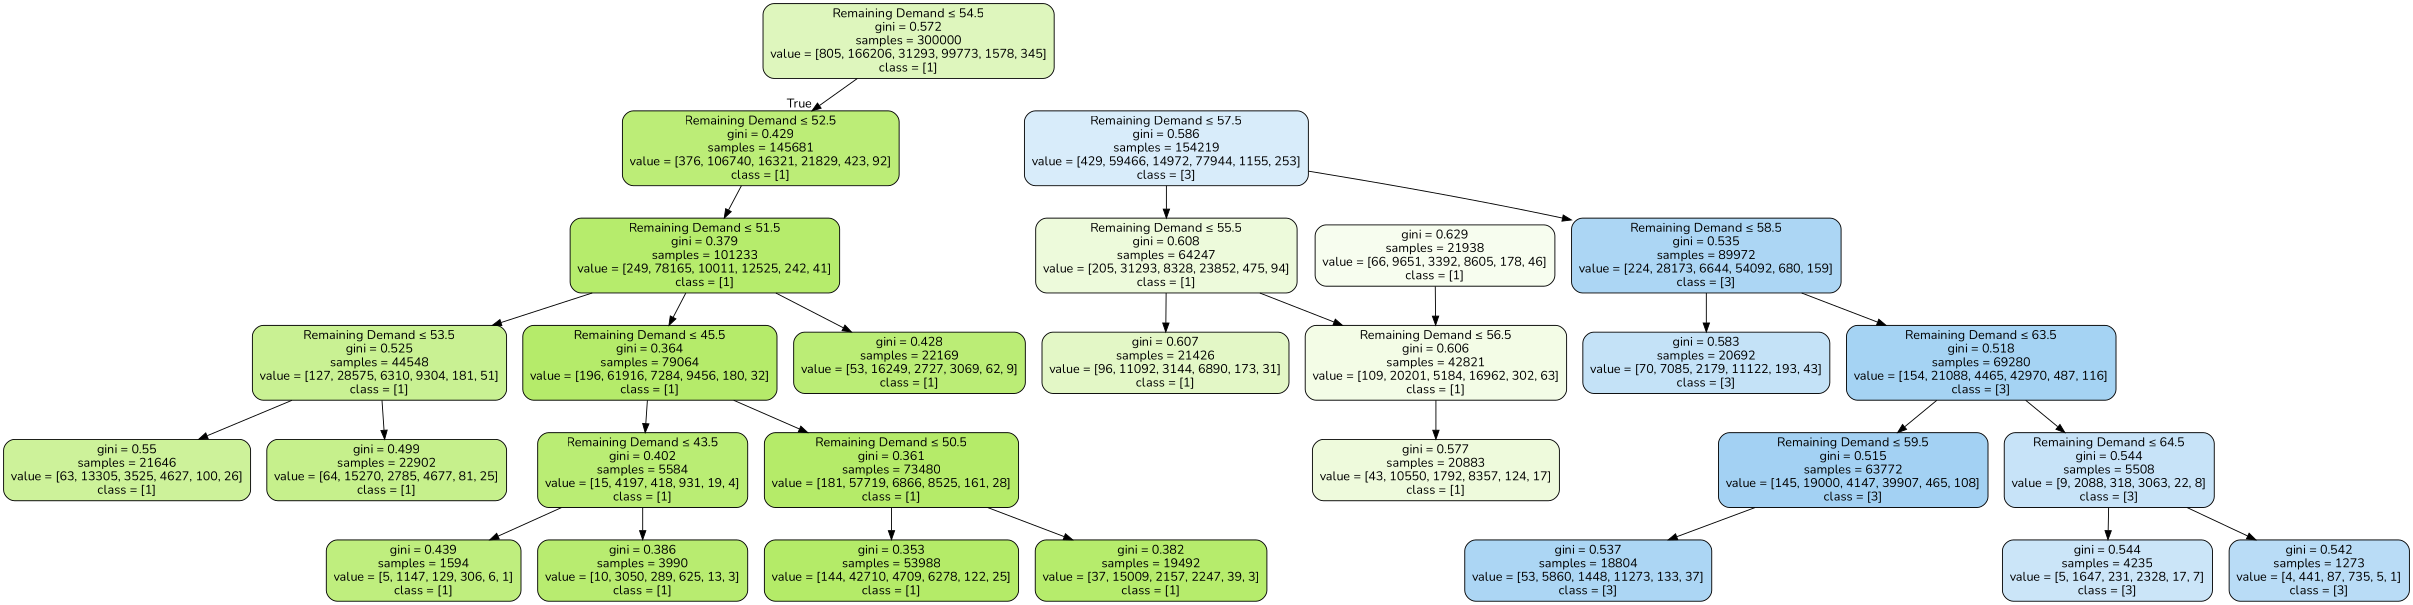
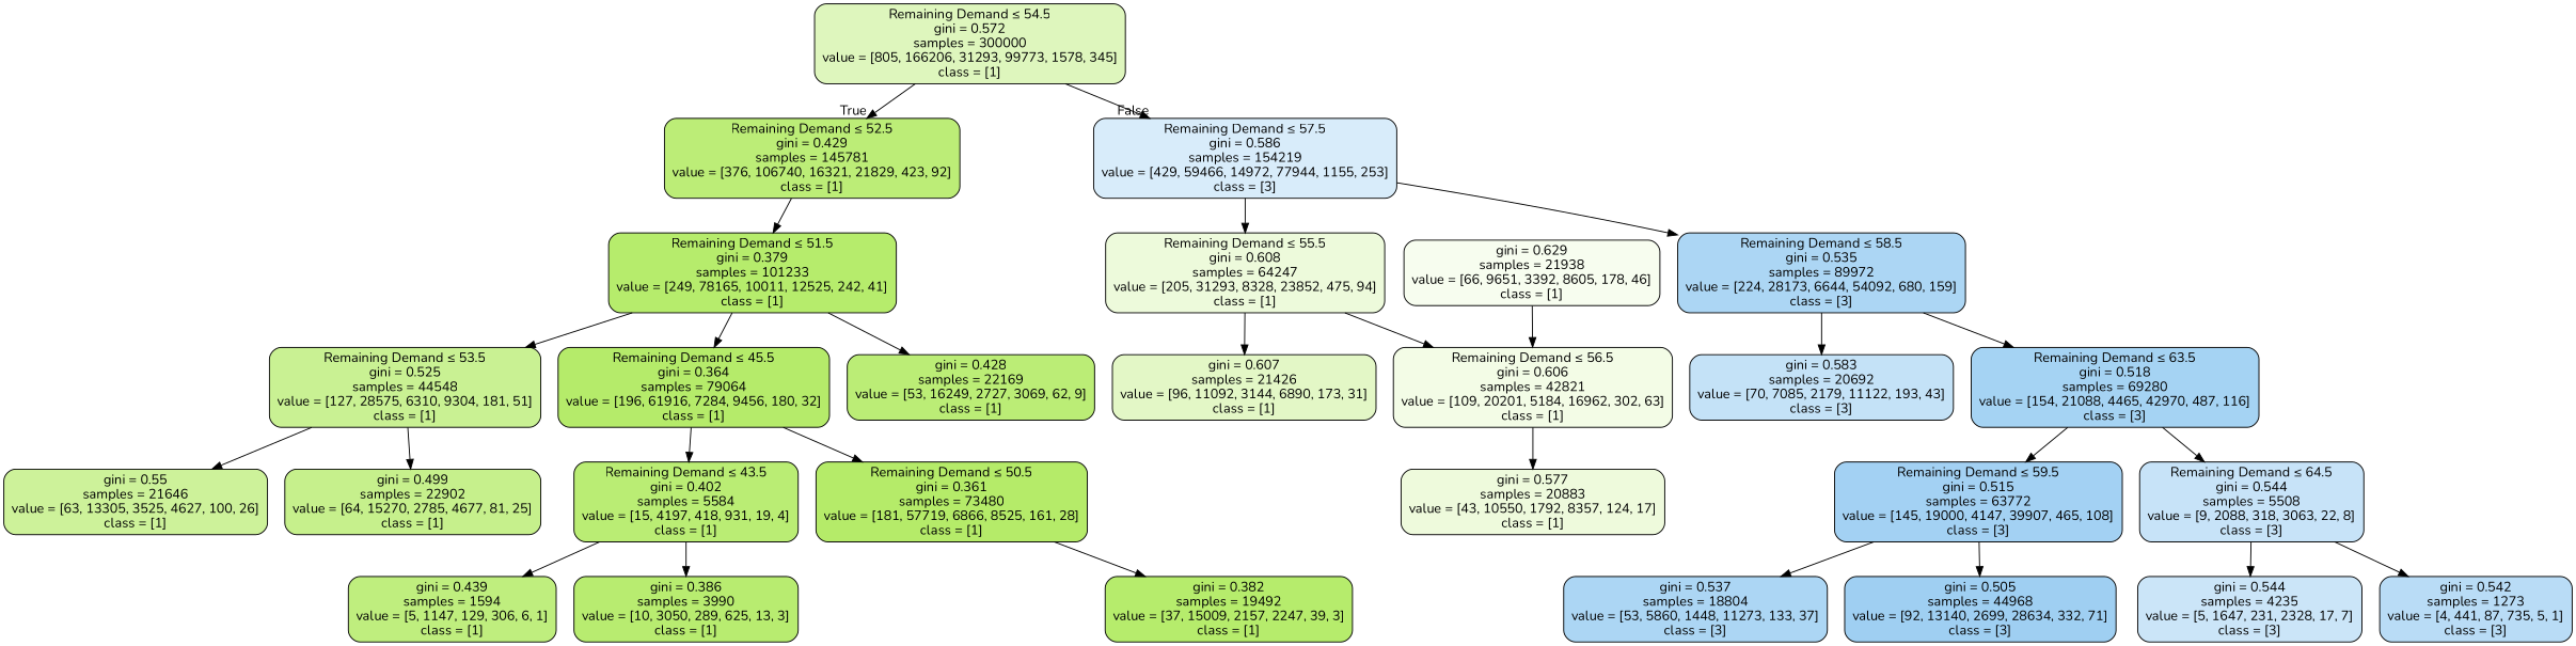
  digraph {
    fontname=Nunito
    node [color=black fillcolor="#b6ec6c" fontname=Nunito shape=box style="filled, rounded"]
    edge [fontname=Nunito]
    n1 [fillcolor="#def6bd" label=<Remaining Demand &le; 54.5<br/>gini = 0.572<br/>samples = 300000<br/>value = [805, 166206, 31293, 99773, 1578, 345]<br/>class = [1]>]
-   n2 [fillcolor="#bced77" label=<Remaining Demand &le; 52.5<br/>gini = 0.429<br/>samples = 145681<br/>value = [376, 106740, 16321, 21829, 423, 92]<br/>class = [1]>]
+   n2 [fillcolor="#bced77" label=<Remaining Demand &le; 52.5<br/>gini = 0.429<br/>samples = 145781<br/>value = [376, 106740, 16321, 21829, 423, 92]<br/>class = [1]>]
    n3 [fillcolor="#d8ecfa" label=<Remaining Demand &le; 57.5<br/>gini = 0.586<br/>samples = 154219<br/>value = [429, 59466, 14972, 77944, 1155, 253]<br/>class = [3]>]
    n4 [label=<Remaining Demand &le; 51.5<br/>gini = 0.379<br/>samples = 101233<br/>value = [249, 78165, 10011, 12525, 242, 41]<br/>class = [1]>]
    n5 [fillcolor="#edfadb" label=<Remaining Demand &le; 55.5<br/>gini = 0.608<br/>samples = 64247<br/>value = [205, 31293, 8328, 23852, 475, 94]<br/>class = [1]>]
    n6 [fillcolor="#acd6f4" label=<Remaining Demand &le; 58.5<br/>gini = 0.535<br/>samples = 89972<br/>value = [224, 28173, 6644, 54092, 680, 159]<br/>class = [3]>]
    n7 [fillcolor="#c9f193" label=<Remaining Demand &le; 53.5<br/>gini = 0.525<br/>samples = 44548<br/>value = [127, 28575, 6310, 9304, 181, 51]<br/>class = [1]>]
    n8 [fillcolor="#b5eb6a" label=<Remaining Demand &le; 45.5<br/>gini = 0.364<br/>samples = 79064<br/>value = [196, 61916, 7284, 9456, 180, 32]<br/>class = [1]>]
    n9 [fillcolor="#bbed76" label=<gini = 0.428<br/>samples = 22169<br/>value = [53, 16249, 2727, 3069, 62, 9]<br/>class = [1]>]
    n10 [fillcolor="#cdf29a" label=<gini = 0.55<br/>samples = 21646<br/>value = [63, 13305, 3525, 4627, 100, 26]<br/>class = [1]>]
    n11 [fillcolor="#c6f08c" label=<gini = 0.499<br/>samples = 22902<br/>value = [64, 15270, 2785, 4677, 81, 25]<br/>class = [1]>]
    n12 [fillcolor="#baed74" label=<Remaining Demand &le; 43.5<br/>gini = 0.402<br/>samples = 5584<br/>value = [15, 4197, 418, 931, 19, 4]<br/>class = [1]>]
    n13 [fillcolor="#b5eb69" label=<Remaining Demand &le; 50.5<br/>gini = 0.361<br/>samples = 73480<br/>value = [181, 57719, 6866, 8525, 161, 28]<br/>class = [1]>]
    n14 [fillcolor="#bfee7e" label=<gini = 0.439<br/>samples = 1594<br/>value = [5, 1147, 129, 306, 6, 1]<br/>class = [1]>]
    n15 [fillcolor="#b8ec70" label=<gini = 0.386<br/>samples = 3990<br/>value = [10, 3050, 289, 625, 13, 3]<br/>class = [1]>]
-   n16 [fillcolor="#b4eb68" label=<gini = 0.353<br/>samples = 53988<br/>value = [144, 42710, 4709, 6278, 122, 25]<br/>class = [1]>]
    n17 [label=<gini = 0.382<br/>samples = 19492<br/>value = [37, 15009, 2157, 2247, 39, 3]<br/>class = [1]>]
    n18 [fillcolor="#e3f7c6" label=<gini = 0.607<br/>samples = 21426<br/>value = [96, 11092, 3144, 6890, 173, 31]<br/>class = [1]>]
    n19 [fillcolor="#f3fce6" label=<Remaining Demand &le; 56.5<br/>gini = 0.606<br/>samples = 42821<br/>value = [109, 20201, 5184, 16962, 302, 63]<br/>class = [1]>]
    n20 [fillcolor="#c4e2f7" label=<gini = 0.583<br/>samples = 20692<br/>value = [70, 7085, 2179, 11122, 193, 43]<br/>class = [3]>]
    n21 [fillcolor="#a5d3f3" label=<Remaining Demand &le; 63.5<br/>gini = 0.518<br/>samples = 69280<br/>value = [154, 21088, 4465, 42970, 487, 116]<br/>class = [3]>]
    n22 [fillcolor="#eefadc" label=<gini = 0.577<br/>samples = 20883<br/>value = [43, 10550, 1792, 8357, 124, 17]<br/>class = [1]>]
    n23 [fillcolor="#f7fdef" label=<gini = 0.629<br/>samples = 21938<br/>value = [66, 9651, 3392, 8605, 178, 46]<br/>class = [1]>]
    n24 [fillcolor="#a3d1f3" label=<Remaining Demand &le; 59.5<br/>gini = 0.515<br/>samples = 63772<br/>value = [145, 19000, 4147, 39907, 465, 108]<br/>class = [3]>]
    n25 [fillcolor="#c7e3f8" label=<Remaining Demand &le; 64.5<br/>gini = 0.544<br/>samples = 5508<br/>value = [9, 2088, 318, 3063, 22, 8]<br/>class = [3]>]
    n26 [fillcolor="#acd6f4" label=<gini = 0.537<br/>samples = 18804<br/>value = [53, 5860, 1448, 11273, 133, 37]<br/>class = [3]>]
+   n27 [fillcolor="#9fcff2" label=<gini = 0.505<br/>samples = 44968<br/>value = [92, 13140, 2699, 28634, 332, 71]<br/>class = [3]>]
    n28 [fillcolor="#cbe5f8" label=<gini = 0.544<br/>samples = 4235<br/>value = [5, 1647, 231, 2328, 17, 7]<br/>class = [3]>]
    n29 [fillcolor="#b9dcf6" label=<gini = 0.542<br/>samples = 1273<br/>value = [4, 441, 87, 735, 5, 1]<br/>class = [3]>]
    n1 -> n2 [headlabel=True labelangle=45 labeldistance=2.5]
+   n1 -> n3 [headlabel=False labelangle=-45 labeldistance=2.5]
    n2 -> n4
    n3 -> n5
    n3 -> n6
    n4 -> n7
    n4 -> n8
    n4 -> n9
    n5 -> n18
    n5 -> n19
    n6 -> n20
    n6 -> n21
    n7 -> n10
    n7 -> n11
    n8 -> n12
    n8 -> n13
    n12 -> n14
    n12 -> n15
-   n13 -> n16
    n13 -> n17
    n19 -> n22
    n21 -> n24
    n21 -> n25
    n23 -> n19
    n24 -> n26
+   n24 -> n27
    n25 -> n28
    n25 -> n29
  }
